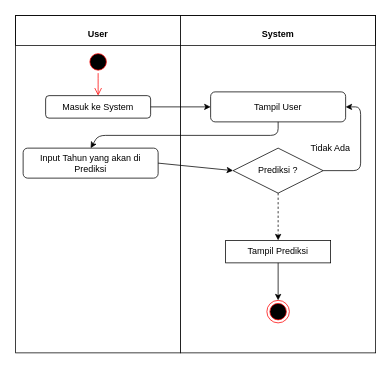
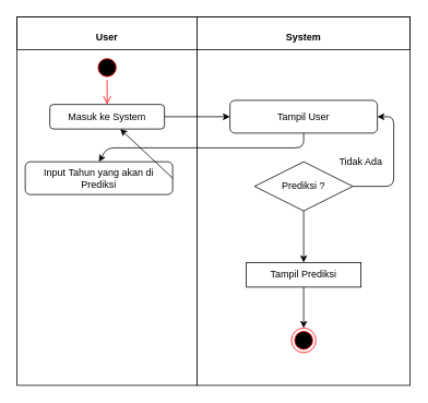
  <mxCell id="0" />
  <mxCell id="1" parent="0" />
  <mxCell id="2" value="&lt;p style=&quot;margin: 0px ; margin-top: 4px ; text-align: center&quot;&gt;&lt;br&gt;&lt;b&gt;User&lt;/b&gt;&lt;/p&gt;" style="verticalAlign=top;align=left;overflow=fill;fontSize=12;fontFamily=Helvetica;html=1;" parent="1" vertex="1"><mxGeometry x="20" y="20" width="220" height="450" as="geometry" /></mxCell>
  <mxCell id="3" value="&lt;p style=&quot;margin: 0px ; margin-top: 4px ; text-align: center&quot;&gt;&lt;br&gt;&lt;b&gt;System&lt;/b&gt;&lt;/p&gt;" style="verticalAlign=top;align=left;overflow=fill;fontSize=12;fontFamily=Helvetica;html=1;" parent="1" vertex="1"><mxGeometry x="240" y="20" width="260" height="450" as="geometry" /></mxCell>
  <mxCell id="4" value="" style="ellipse;html=1;shape=startState;fillColor=#000000;strokeColor=#ff0000;" parent="1" vertex="1"><mxGeometry x="115" y="67" width="30" height="30" as="geometry" /></mxCell>
  <mxCell id="5" value="" style="edgeStyle=orthogonalEdgeStyle;html=1;verticalAlign=bottom;endArrow=open;endSize=8;strokeColor=#ff0000;" parent="1" source="4" edge="1"><mxGeometry relative="1" as="geometry"><mxPoint x="130" y="127" as="targetPoint" /></mxGeometry></mxCell>
  <mxCell id="6" value="Masuk ke System" style="rounded=1;whiteSpace=wrap;html=1;" parent="1" vertex="1"><mxGeometry x="60" y="127" width="140" height="30" as="geometry" /></mxCell>
  <mxCell id="7" value="Tampil User" style="rounded=1;whiteSpace=wrap;html=1;" parent="1" vertex="1"><mxGeometry x="280" y="122" width="180" height="40" as="geometry" /></mxCell>
  <mxCell id="8" value="Input Tahun yang akan di Prediksi" style="rounded=1;whiteSpace=wrap;html=1;" parent="1" vertex="1"><mxGeometry x="30" y="197" width="180" height="40" as="geometry" /></mxCell>
  <mxCell id="9" value="Prediksi ?" style="rhombus;whiteSpace=wrap;html=1;" parent="1" vertex="1"><mxGeometry x="310" y="197" width="120" height="60" as="geometry" /></mxCell>
  <mxCell id="10" value="" style="rounded=0;whiteSpace=wrap;html=1;fillColor=none;" parent="1" vertex="1"><mxGeometry x="20" y="20" width="480" height="40" as="geometry" /></mxCell>
  <mxCell id="11" value="Tampil Prediksi" style="whiteSpace=wrap;html=1;rounded=0;" parent="1" vertex="1"><mxGeometry x="300" y="320" width="140" height="30" as="geometry" /></mxCell>
  <mxCell id="12" value="" style="ellipse;html=1;shape=endState;fillColor=#000000;strokeColor=#ff0000;" parent="1" vertex="1"><mxGeometry x="355" y="400" width="30" height="30" as="geometry" /></mxCell>
  <mxCell id="13" value="" style="endArrow=classic;html=1;exitX=1;exitY=0.5;exitDx=0;exitDy=0;entryX=0;entryY=0.5;entryDx=0;entryDy=0;" parent="1" source="6" target="7" edge="1"><mxGeometry width="50" height="50" relative="1" as="geometry"><mxPoint x="320" y="290" as="sourcePoint" /><mxPoint x="370" y="240" as="targetPoint" /></mxGeometry></mxCell>
  <mxCell id="14" value="" style="endArrow=classic;html=1;exitX=0.5;exitY=1;exitDx=0;exitDy=0;entryX=0.5;entryY=0;entryDx=0;entryDy=0;" parent="1" source="7" target="8" edge="1"><mxGeometry width="50" height="50" relative="1" as="geometry"><mxPoint x="210" y="152" as="sourcePoint" /><mxPoint x="290" y="152" as="targetPoint" /><Array as="points"><mxPoint x="370" y="180" /><mxPoint x="130" y="180" /></Array></mxGeometry></mxCell>
- <mxCell id="15" value="" style="endArrow=classic;html=1;exitX=1;exitY=0.5;exitDx=0;exitDy=0;entryX=0;entryY=0.5;entryDx=0;entryDy=0;" parent="1" source="8" target="9" edge="1"><mxGeometry width="50" height="50" relative="1" as="geometry"><mxPoint x="210" y="152" as="sourcePoint" /><mxPoint x="290" y="152" as="targetPoint" /></mxGeometry></mxCell>
- <mxCell id="16" value="" style="endArrow=classic;html=1;exitX=0.5;exitY=1;exitDx=0;exitDy=0;entryX=0.5;entryY=0;entryDx=0;entryDy=0;dashed=1;" parent="1" source="9" target="11" edge="1"><mxGeometry width="50" height="50" relative="1" as="geometry"><mxPoint x="230" y="237" as="sourcePoint" /><mxPoint x="320" y="237" as="targetPoint" /></mxGeometry></mxCell>
+ <mxCell id="15" value="" style="endArrow=classic;html=1;exitX=1;exitY=0.5;exitDx=0;exitDy=0;" parent="1" source="8" target="6" edge="1"><mxGeometry width="50" height="50" relative="1" as="geometry"><mxPoint x="210" y="152" as="sourcePoint" /><mxPoint x="290" y="152" as="targetPoint" /></mxGeometry></mxCell>
+ <mxCell id="16" value="" style="endArrow=classic;html=1;exitX=0.5;exitY=1;exitDx=0;exitDy=0;entryX=0.5;entryY=0;entryDx=0;entryDy=0;" parent="1" source="9" target="11" edge="1"><mxGeometry width="50" height="50" relative="1" as="geometry"><mxPoint x="230" y="237" as="sourcePoint" /><mxPoint x="320" y="237" as="targetPoint" /></mxGeometry></mxCell>
  <mxCell id="17" value="" style="endArrow=classic;html=1;exitX=1;exitY=0.5;exitDx=0;exitDy=0;entryX=1;entryY=0.5;entryDx=0;entryDy=0;" parent="1" source="9" target="7" edge="1"><mxGeometry width="50" height="50" relative="1" as="geometry"><mxPoint x="380" y="267" as="sourcePoint" /><mxPoint x="380" y="330" as="targetPoint" /><Array as="points"><mxPoint x="480" y="227" /><mxPoint x="480" y="142" /></Array></mxGeometry></mxCell>
  <mxCell id="18" value="Tidak Ada" style="text;html=1;strokeColor=none;fillColor=none;align=center;verticalAlign=middle;whiteSpace=wrap;rounded=0;" parent="1" vertex="1"><mxGeometry x="400" y="187" width="80" height="20" as="geometry" /></mxCell>
  <mxCell id="19" value="" style="endArrow=classic;html=1;exitX=0.5;exitY=1;exitDx=0;exitDy=0;" parent="1" source="11" target="12" edge="1"><mxGeometry width="50" height="50" relative="1" as="geometry"><mxPoint x="440" y="380" as="sourcePoint" /><mxPoint x="440" y="443" as="targetPoint" /></mxGeometry></mxCell>
